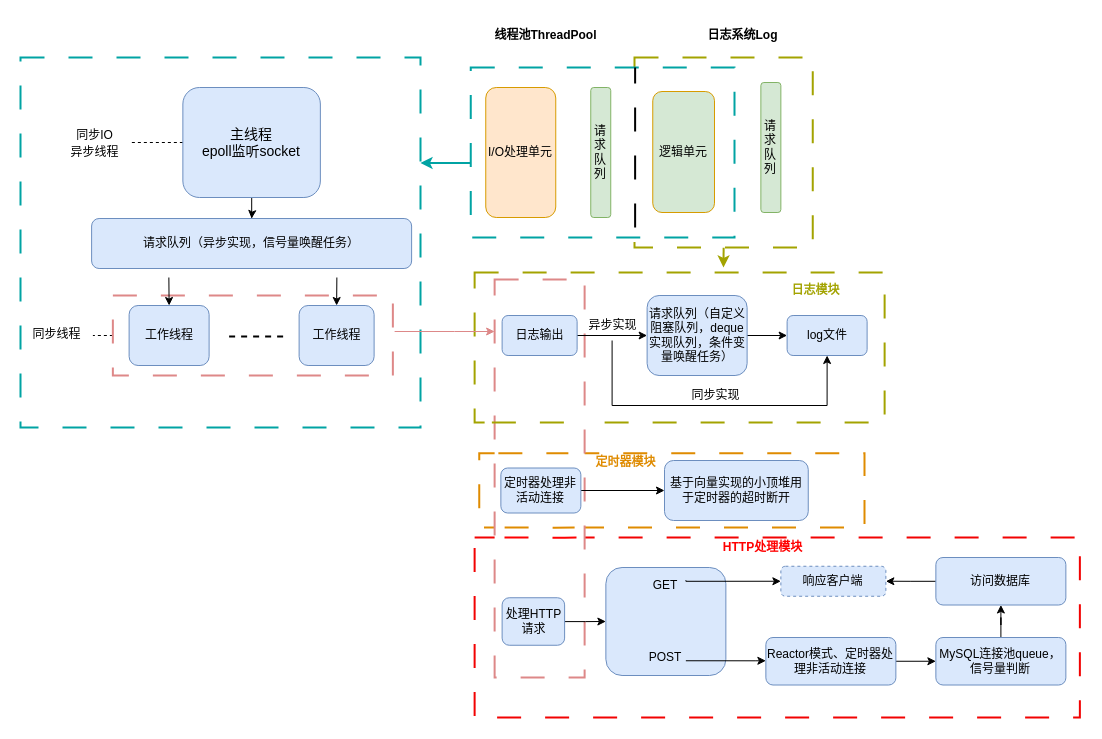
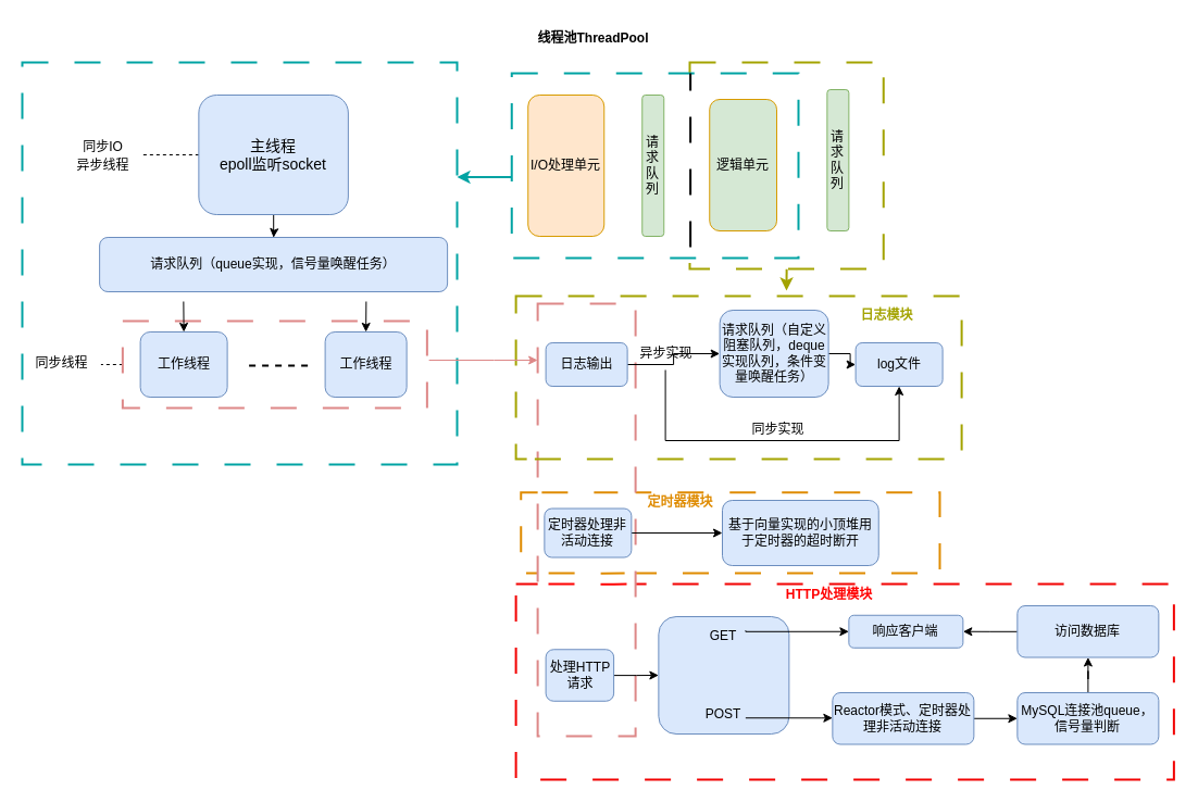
  <mxCell id="0" />
  <mxCell id="1" parent="0" />
  <mxCell id="2" value="" style="rounded=0;whiteSpace=wrap;html=1;shadow=0;glass=0;comic=0;sketch=0;dashed=1;dashPattern=12 12;strokeWidth=2;strokeColor=#f20202;" vertex="1" parent="1"><mxGeometry x="474.12" y="537" width="605.25" height="180" as="geometry" /></mxCell>
  <mxCell id="3" value="" style="rounded=0;whiteSpace=wrap;html=1;shadow=0;glass=0;comic=0;sketch=0;dashed=1;dashPattern=12 12;strokeWidth=2;strokeColor=#df8b00;" vertex="1" parent="1"><mxGeometry x="478.75" y="452.75" width="385.25" height="74.25" as="geometry" /></mxCell>
  <mxCell id="4" value="" style="rounded=0;whiteSpace=wrap;html=1;shadow=0;glass=0;comic=0;sketch=0;dashed=1;dashPattern=12 12;strokeColor=#00a3a3;strokeWidth=2;" vertex="1" parent="1"><mxGeometry x="20" y="57" width="400" height="370" as="geometry" /></mxCell>
  <mxCell id="5" value="" style="rounded=0;whiteSpace=wrap;html=1;shadow=0;glass=0;comic=0;sketch=0;dashed=1;dashPattern=12 12;strokeWidth=2;strokeColor=#a3a300;" vertex="1" parent="1"><mxGeometry x="474.12" y="272" width="410" height="150" as="geometry" /></mxCell>
  <mxCell id="6" value="" style="rounded=0;whiteSpace=wrap;html=1;shadow=0;glass=0;comic=0;sketch=0;dashed=1;dashPattern=12 12;strokeWidth=2;strokeColor=#dd8888;" vertex="1" parent="1"><mxGeometry x="494.12" y="279" width="90" height="398" as="geometry" /></mxCell>
  <mxCell id="7" style="edgeStyle=orthogonalEdgeStyle;rounded=0;orthogonalLoop=1;jettySize=auto;html=1;entryX=0.5;entryY=0;entryDx=0;entryDy=0;fontSize=14;" edge="1" parent="1" source="9" target="19"><mxGeometry relative="1" as="geometry" /></mxCell>
  <mxCell id="8" style="edgeStyle=orthogonalEdgeStyle;rounded=0;orthogonalLoop=1;jettySize=auto;html=1;dashed=1;strokeWidth=1;fontSize=14;endArrow=none;endFill=0;" edge="1" parent="1" source="9" target="26"><mxGeometry relative="1" as="geometry" /></mxCell>
  <mxCell id="9" value="&lt;font style=&quot;font-size: 14px;&quot;&gt;主线程&lt;br&gt;epoll监听socket&lt;/font&gt;" style="rounded=1;whiteSpace=wrap;html=1;fillColor=#dae8fc;strokeColor=#6c8ebf;" parent="1" vertex="1"><mxGeometry x="182.37" y="87" width="137.5" height="110" as="geometry" /></mxCell>
  <mxCell id="10" style="edgeStyle=orthogonalEdgeStyle;rounded=0;orthogonalLoop=1;jettySize=auto;html=1;exitX=0.5;exitY=1;exitDx=0;exitDy=0;dashed=1;dashPattern=12 12;strokeColor=#a3a300;strokeWidth=2;fontSize=12;endArrow=classic;endFill=1;" edge="1" parent="1" source="11"><mxGeometry relative="1" as="geometry"><mxPoint x="723" y="267" as="targetPoint" /></mxGeometry></mxCell>
  <mxCell id="11" value="" style="rounded=0;whiteSpace=wrap;html=1;shadow=0;glass=0;comic=0;sketch=0;dashed=1;dashPattern=12 12;strokeWidth=2;strokeColor=#a3a300;" parent="1" vertex="1"><mxGeometry x="634" y="57" width="178.25" height="190" as="geometry" /></mxCell>
- <mxCell id="12" value="&lt;b&gt;日志系统Log&lt;/b&gt;" style="text;html=1;align=center;verticalAlign=middle;resizable=0;points=[];autosize=1;strokeColor=none;fillColor=none;" parent="1" vertex="1"><mxGeometry x="696.62" y="20" width="90" height="30" as="geometry" /></mxCell>
  <mxCell id="13" value="请求队列" style="rounded=1;whiteSpace=wrap;html=1;shadow=0;glass=0;comic=0;sketch=0;align=center;fillColor=#d5e8d4;strokeColor=#82b366;" parent="1" vertex="1"><mxGeometry x="760.37" y="82" width="20" height="130" as="geometry" /></mxCell>
  <mxCell id="14" style="edgeStyle=orthogonalEdgeStyle;rounded=0;orthogonalLoop=1;jettySize=auto;html=1;entryX=1;entryY=0.285;entryDx=0;entryDy=0;entryPerimeter=0;strokeWidth=2;fontSize=12;endArrow=classic;endFill=1;strokeColor=#00a3a3;" edge="1" parent="1" source="15" target="4"><mxGeometry relative="1" as="geometry"><Array as="points"><mxPoint x="444" y="162" /></Array></mxGeometry></mxCell>
  <mxCell id="15" value="" style="rounded=0;whiteSpace=wrap;html=1;shadow=0;glass=0;comic=0;sketch=0;dashed=1;dashPattern=12 12;strokeColor=#00a3a3;strokeWidth=2;" parent="1" vertex="1"><mxGeometry x="470.25" y="67" width="263.75" height="170" as="geometry" /></mxCell>
  <mxCell id="16" value="&lt;b&gt;线程池ThreadPool&lt;/b&gt;" style="text;html=1;align=center;verticalAlign=middle;resizable=0;points=[];autosize=1;strokeColor=none;fillColor=none;" parent="1" vertex="1"><mxGeometry x="480.25" y="20" width="130" height="30" as="geometry" /></mxCell>
  <mxCell id="17" value="请求队列" style="rounded=1;whiteSpace=wrap;html=1;shadow=0;glass=0;comic=0;sketch=0;align=center;fillColor=#d5e8d4;strokeColor=#82b366;" parent="1" vertex="1"><mxGeometry x="590.25" y="87" width="20" height="130" as="geometry" /></mxCell>
  <mxCell id="18" value="I/O处理单元" style="rounded=1;whiteSpace=wrap;html=1;shadow=0;glass=0;comic=0;sketch=0;align=center;fillColor=#ffe6cc;strokeColor=#d79b00;" parent="1" vertex="1"><mxGeometry x="485.25" y="87" width="70" height="130" as="geometry" /></mxCell>
- <mxCell id="19" value="请求队列（异步实现，信号量唤醒任务）" style="rounded=1;whiteSpace=wrap;html=1;fillColor=#dae8fc;strokeColor=#6c8ebf;" vertex="1" parent="1"><mxGeometry x="91.12" y="218" width="320" height="50" as="geometry" /></mxCell>
+ <mxCell id="19" value="请求队列（queue实现，信号量唤醒任务）" style="rounded=1;whiteSpace=wrap;html=1;fillColor=#dae8fc;strokeColor=#6c8ebf;" vertex="1" parent="1"><mxGeometry x="91.12" y="218" width="320" height="50" as="geometry" /></mxCell>
  <mxCell id="20" value="&lt;font style=&quot;font-size: 12px;&quot;&gt;同步线程&lt;/font&gt;" style="text;html=1;align=center;verticalAlign=middle;resizable=0;points=[];autosize=1;strokeColor=none;fillColor=none;fontSize=14;" vertex="1" parent="1"><mxGeometry x="21.12" y="318" width="70" height="30" as="geometry" /></mxCell>
  <mxCell id="21" style="edgeStyle=orthogonalEdgeStyle;rounded=0;orthogonalLoop=1;jettySize=auto;html=1;entryX=1.021;entryY=0.539;entryDx=0;entryDy=0;entryPerimeter=0;dashed=1;strokeWidth=1;fontSize=14;endArrow=none;endFill=0;" edge="1" parent="1" source="22" target="20"><mxGeometry relative="1" as="geometry" /></mxCell>
  <mxCell id="22" value="" style="rounded=0;whiteSpace=wrap;html=1;shadow=0;glass=0;comic=0;sketch=0;dashed=1;dashPattern=12 12;strokeColor=#de8888;strokeWidth=2;" vertex="1" parent="1"><mxGeometry x="112.37" y="295" width="280" height="80" as="geometry" /></mxCell>
  <mxCell id="23" value="工作线程" style="rounded=1;whiteSpace=wrap;html=1;fillColor=#dae8fc;strokeColor=#6c8ebf;" parent="1" vertex="1"><mxGeometry x="298.62" y="305" width="75" height="60" as="geometry" /></mxCell>
  <mxCell id="24" style="edgeStyle=orthogonalEdgeStyle;rounded=0;orthogonalLoop=1;jettySize=auto;html=1;fontSize=14;dashed=1;strokeWidth=2;endArrow=none;endFill=0;" edge="1" parent="1"><mxGeometry relative="1" as="geometry"><mxPoint x="228.62" y="336" as="sourcePoint" /><mxPoint x="288.62" y="336" as="targetPoint" /></mxGeometry></mxCell>
  <mxCell id="25" value="工作线程" style="rounded=1;whiteSpace=wrap;html=1;fillColor=#dae8fc;strokeColor=#6c8ebf;" parent="1" vertex="1"><mxGeometry x="128.62" y="305" width="80" height="60" as="geometry" /></mxCell>
  <mxCell id="26" value="&lt;font style=&quot;font-size: 12px;&quot;&gt;同步IO&lt;br&gt;异步线程&lt;/font&gt;" style="text;html=1;align=center;verticalAlign=middle;resizable=0;points=[];autosize=1;strokeColor=none;fillColor=none;fontSize=14;" vertex="1" parent="1"><mxGeometry x="58.62" y="117" width="70" height="50" as="geometry" /></mxCell>
  <mxCell id="27" style="edgeStyle=orthogonalEdgeStyle;rounded=0;orthogonalLoop=1;jettySize=auto;html=1;entryX=0.5;entryY=0;entryDx=0;entryDy=0;strokeWidth=1;fontSize=12;endArrow=classic;endFill=1;" edge="1" parent="1" target="25"><mxGeometry relative="1" as="geometry"><mxPoint x="168.37" y="277" as="sourcePoint" /><Array as="points"><mxPoint x="168.37" y="277" /></Array></mxGeometry></mxCell>
  <mxCell id="28" style="edgeStyle=orthogonalEdgeStyle;rounded=0;orthogonalLoop=1;jettySize=auto;html=1;entryX=0.5;entryY=0;entryDx=0;entryDy=0;strokeWidth=1;fontSize=12;endArrow=classic;endFill=1;" edge="1" parent="1" target="23"><mxGeometry relative="1" as="geometry"><mxPoint x="336.37" y="277" as="sourcePoint" /><Array as="points"><mxPoint x="336.37" y="277" /></Array></mxGeometry></mxCell>
  <mxCell id="29" style="edgeStyle=orthogonalEdgeStyle;rounded=0;orthogonalLoop=1;jettySize=auto;html=1;entryX=0;entryY=0.5;entryDx=0;entryDy=0;strokeWidth=1;fontSize=12;endArrow=classic;endFill=1;" edge="1" parent="1" source="30" target="32"><mxGeometry relative="1" as="geometry" /></mxCell>
  <mxCell id="30" value="日志输出" style="rounded=1;whiteSpace=wrap;html=1;fillColor=#dae8fc;strokeColor=#6c8ebf;" vertex="1" parent="1"><mxGeometry x="501.62" y="315" width="75" height="40" as="geometry" /></mxCell>
  <mxCell id="31" value="" style="edgeStyle=orthogonalEdgeStyle;rounded=0;orthogonalLoop=1;jettySize=auto;html=1;strokeWidth=1;fontSize=12;endArrow=classic;endFill=1;" edge="1" parent="1" source="32" target="33"><mxGeometry relative="1" as="geometry" /></mxCell>
- <mxCell id="32" value="请求队列（自定义阻塞队列，deque实现队列，条件变量唤醒任务）" style="rounded=1;whiteSpace=wrap;html=1;fillColor=#dae8fc;strokeColor=#6c8ebf;" vertex="1" parent="1"><mxGeometry x="646.62" y="295" width="100" height="80" as="geometry" /></mxCell>
+ <mxCell id="32" value="请求队列（自定义阻塞队列，deque实现队列，条件变量唤醒任务）" style="rounded=1;whiteSpace=wrap;html=1;fillColor=#dae8fc;strokeColor=#6c8ebf;" vertex="1" parent="1"><mxGeometry x="661.62" y="285" width="100" height="80" as="geometry" /></mxCell>
  <mxCell id="33" value="log文件" style="rounded=1;whiteSpace=wrap;html=1;fillColor=#dae8fc;strokeColor=#6c8ebf;" vertex="1" parent="1"><mxGeometry x="786.62" y="315" width="80" height="40" as="geometry" /></mxCell>
  <mxCell id="34" style="edgeStyle=orthogonalEdgeStyle;rounded=0;orthogonalLoop=1;jettySize=auto;html=1;strokeWidth=1;fontSize=12;endArrow=classic;endFill=1;entryX=0.5;entryY=1;entryDx=0;entryDy=0;" edge="1" parent="1" source="35" target="33"><mxGeometry relative="1" as="geometry"><mxPoint x="826.62" y="405" as="targetPoint" /><Array as="points"><mxPoint x="611.62" y="405" /><mxPoint x="826.62" y="405" /></Array></mxGeometry></mxCell>
  <mxCell id="35" value="异步实现" style="text;html=1;align=center;verticalAlign=middle;resizable=0;points=[];autosize=1;strokeColor=none;fillColor=none;fontSize=12;" vertex="1" parent="1"><mxGeometry x="576.62" y="310" width="70" height="30" as="geometry" /></mxCell>
  <mxCell id="36" value="同步实现" style="text;html=1;align=center;verticalAlign=middle;resizable=0;points=[];autosize=1;strokeColor=none;fillColor=none;fontSize=12;" vertex="1" parent="1"><mxGeometry x="679.62" y="380" width="70" height="30" as="geometry" /></mxCell>
  <mxCell id="37" style="edgeStyle=orthogonalEdgeStyle;rounded=0;orthogonalLoop=1;jettySize=auto;html=1;entryX=0;entryY=0.5;entryDx=0;entryDy=0;strokeWidth=1;fontSize=12;endArrow=classic;endFill=1;" edge="1" parent="1" source="38" target="39"><mxGeometry relative="1" as="geometry" /></mxCell>
  <mxCell id="38" value="定时器处理非活动连接" style="rounded=1;whiteSpace=wrap;html=1;fillColor=#dae8fc;strokeColor=#6c8ebf;" vertex="1" parent="1"><mxGeometry x="500.37" y="467.5" width="80" height="45" as="geometry" /></mxCell>
  <mxCell id="39" value="基于向量实现的小顶堆用于定时器的超时断开" style="rounded=1;whiteSpace=wrap;html=1;fillColor=#dae8fc;strokeColor=#6c8ebf;" vertex="1" parent="1"><mxGeometry x="664" y="460" width="143.75" height="60" as="geometry" /></mxCell>
  <mxCell id="40" style="edgeStyle=orthogonalEdgeStyle;rounded=0;orthogonalLoop=1;jettySize=auto;html=1;entryX=0;entryY=0.5;entryDx=0;entryDy=0;strokeWidth=1;fontSize=12;endArrow=classic;endFill=1;" edge="1" parent="1" source="41" target="42"><mxGeometry relative="1" as="geometry" /></mxCell>
  <mxCell id="41" value="处理HTTP请求" style="rounded=1;whiteSpace=wrap;html=1;fillColor=#dae8fc;strokeColor=#6c8ebf;" vertex="1" parent="1"><mxGeometry x="501.62" y="597.25" width="62.5" height="47.5" as="geometry" /></mxCell>
  <mxCell id="42" value="GET&lt;br&gt;&lt;br&gt;&lt;br&gt;&lt;br&gt;&lt;br&gt;POST" style="whiteSpace=wrap;html=1;fillColor=#dae8fc;strokeColor=#6c8ebf;rounded=1;fontSize=12;" vertex="1" parent="1"><mxGeometry x="605.37" y="567" width="120" height="108" as="geometry" /></mxCell>
- <mxCell id="43" value="响应客户端" style="rounded=1;whiteSpace=wrap;html=1;fillColor=#dae8fc;strokeColor=#6c8ebf;dashed=1;" vertex="1" parent="1"><mxGeometry x="780.37" y="565.75" width="105" height="30" as="geometry" /></mxCell>
+ <mxCell id="43" value="响应客户端" style="rounded=1;whiteSpace=wrap;html=1;fillColor=#dae8fc;strokeColor=#6c8ebf;" vertex="1" parent="1"><mxGeometry x="780.37" y="565.75" width="105" height="30" as="geometry" /></mxCell>
  <mxCell id="44" style="edgeStyle=orthogonalEdgeStyle;rounded=0;orthogonalLoop=1;jettySize=auto;html=1;strokeWidth=1;fontSize=12;endArrow=classic;endFill=1;" edge="1" parent="1" source="45" target="47"><mxGeometry relative="1" as="geometry" /></mxCell>
  <mxCell id="45" value="Reactor模式、定时器处理非活动连接" style="rounded=1;whiteSpace=wrap;html=1;fillColor=#dae8fc;strokeColor=#6c8ebf;" vertex="1" parent="1"><mxGeometry x="765.37" y="637" width="130" height="47.5" as="geometry" /></mxCell>
  <mxCell id="46" style="edgeStyle=orthogonalEdgeStyle;rounded=0;orthogonalLoop=1;jettySize=auto;html=1;strokeWidth=1;fontSize=12;endArrow=classic;endFill=1;" edge="1" parent="1" source="47" target="49"><mxGeometry relative="1" as="geometry" /></mxCell>
  <mxCell id="47" value="MySQL连接池queue，信号量判断" style="rounded=1;whiteSpace=wrap;html=1;fillColor=#dae8fc;strokeColor=#6c8ebf;fontSize=12;" vertex="1" parent="1"><mxGeometry x="935.37" y="637" width="130" height="47.5" as="geometry" /></mxCell>
  <mxCell id="48" style="edgeStyle=orthogonalEdgeStyle;rounded=0;orthogonalLoop=1;jettySize=auto;html=1;entryX=1;entryY=0.5;entryDx=0;entryDy=0;strokeWidth=1;fontSize=12;endArrow=classic;endFill=1;" edge="1" parent="1" source="49" target="43"><mxGeometry relative="1" as="geometry" /></mxCell>
  <mxCell id="49" value="访问数据库" style="rounded=1;whiteSpace=wrap;html=1;fillColor=#dae8fc;strokeColor=#6c8ebf;fontSize=12;" vertex="1" parent="1"><mxGeometry x="935.37" y="557" width="130" height="47.5" as="geometry" /></mxCell>
  <mxCell id="50" style="edgeStyle=orthogonalEdgeStyle;rounded=0;orthogonalLoop=1;jettySize=auto;html=1;strokeWidth=1;fontSize=12;endArrow=classic;endFill=1;entryX=0;entryY=0.5;entryDx=0;entryDy=0;" edge="1" parent="1" target="43"><mxGeometry relative="1" as="geometry"><mxPoint x="685.37" y="579.75" as="sourcePoint" /><mxPoint x="765.37" y="568.75" as="targetPoint" /><Array as="points"><mxPoint x="685" y="581" /></Array></mxGeometry></mxCell>
  <mxCell id="51" style="edgeStyle=orthogonalEdgeStyle;rounded=0;orthogonalLoop=1;jettySize=auto;html=1;strokeWidth=1;fontSize=12;endArrow=classic;endFill=1;" edge="1" parent="1"><mxGeometry relative="1" as="geometry"><mxPoint x="685.37" y="660.25" as="sourcePoint" /><mxPoint x="765.37" y="660.25" as="targetPoint" /><Array as="points"><mxPoint x="755.37" y="660.25" /><mxPoint x="755.37" y="661.25" /></Array></mxGeometry></mxCell>
  <mxCell id="52" value="" style="endArrow=none;dashed=1;html=1;rounded=0;strokeWidth=2;fontSize=12;dashPattern=12 12;strokeColor=#a3a300;" edge="1" parent="1"><mxGeometry width="50" height="50" relative="1" as="geometry"><mxPoint x="491.37" y="422" as="sourcePoint" /><mxPoint x="581.37" y="422" as="targetPoint" /></mxGeometry></mxCell>
  <mxCell id="53" value="" style="endArrow=classic;html=1;rounded=0;strokeWidth=1;fontSize=12;strokeColor=#dd8888;" edge="1" parent="1"><mxGeometry width="50" height="50" relative="1" as="geometry"><mxPoint x="394.12" y="331" as="sourcePoint" /><mxPoint x="494.12" y="331" as="targetPoint" /><Array as="points"><mxPoint x="454.12" y="331" /></Array></mxGeometry></mxCell>
  <mxCell id="54" value="" style="endArrow=none;dashed=1;html=1;rounded=0;strokeColor=#000000;strokeWidth=2;fontSize=12;dashPattern=12 12;" edge="1" parent="1"><mxGeometry width="50" height="50" relative="1" as="geometry"><mxPoint x="634.62" y="227" as="sourcePoint" /><mxPoint x="634.62" y="67" as="targetPoint" /></mxGeometry></mxCell>
  <mxCell id="55" value="逻辑单元" style="rounded=1;whiteSpace=wrap;html=1;shadow=0;glass=0;comic=0;sketch=0;align=center;fillColor=#d5e8d4;strokeColor=#d79b00;" vertex="1" parent="1"><mxGeometry x="652.25" y="91" width="61.75" height="121" as="geometry" /></mxCell>
  <mxCell id="56" value="&lt;b&gt;&lt;font color=&quot;#a3a300&quot;&gt;日志模块&lt;/font&gt;&lt;/b&gt;" style="text;html=1;align=center;verticalAlign=middle;resizable=0;points=[];autosize=1;strokeColor=none;fillColor=none;fontSize=12;" vertex="1" parent="1"><mxGeometry x="780.37" y="275" width="70" height="30" as="geometry" /></mxCell>
  <mxCell id="57" value="&lt;b&gt;&lt;font color=&quot;#df8b00&quot;&gt;定时器模块&lt;/font&gt;&lt;/b&gt;" style="text;html=1;align=center;verticalAlign=middle;resizable=0;points=[];autosize=1;strokeColor=none;fillColor=none;fontSize=12;" vertex="1" parent="1"><mxGeometry x="585.25" y="447" width="80" height="30" as="geometry" /></mxCell>
  <mxCell id="58" value="&lt;b&gt;&lt;font color=&quot;#ff0000&quot;&gt;HTTP处理模块&lt;/font&gt;&lt;/b&gt;" style="text;html=1;align=center;verticalAlign=middle;resizable=0;points=[];autosize=1;strokeColor=none;fillColor=none;fontSize=12;" vertex="1" parent="1"><mxGeometry x="712.25" y="531.75" width="100" height="30" as="geometry" /></mxCell>
  <mxCell id="59" value="" style="endArrow=none;dashed=1;html=1;rounded=0;dashPattern=12 12;strokeColor=#df8b00;strokeWidth=2;fontSize=12;fontColor=#ff0000;" edge="1" parent="1"><mxGeometry width="50" height="50" relative="1" as="geometry"><mxPoint x="497.87" y="452.75" as="sourcePoint" /><mxPoint x="567.87" y="452.75" as="targetPoint" /></mxGeometry></mxCell>
  <mxCell id="60" value="" style="endArrow=none;dashed=1;html=1;rounded=0;dashPattern=12 12;strokeColor=#df8b00;strokeWidth=2;fontSize=12;fontColor=#ff0000;" edge="1" parent="1"><mxGeometry width="50" height="50" relative="1" as="geometry"><mxPoint x="504.12" y="527" as="sourcePoint" /><mxPoint x="574.12" y="527" as="targetPoint" /><Array as="points"><mxPoint x="554.12" y="527.25" /></Array></mxGeometry></mxCell>
  <mxCell id="61" value="" style="endArrow=none;dashed=1;html=1;rounded=0;dashPattern=12 12;strokeColor=#ff0000;strokeWidth=2;fontSize=12;fontColor=#ff0000;" edge="1" parent="1"><mxGeometry width="50" height="50" relative="1" as="geometry"><mxPoint x="504" y="537" as="sourcePoint" /><mxPoint x="584.12" y="537" as="targetPoint" /><Array as="points"><mxPoint x="564.12" y="537.25" /></Array></mxGeometry></mxCell>
